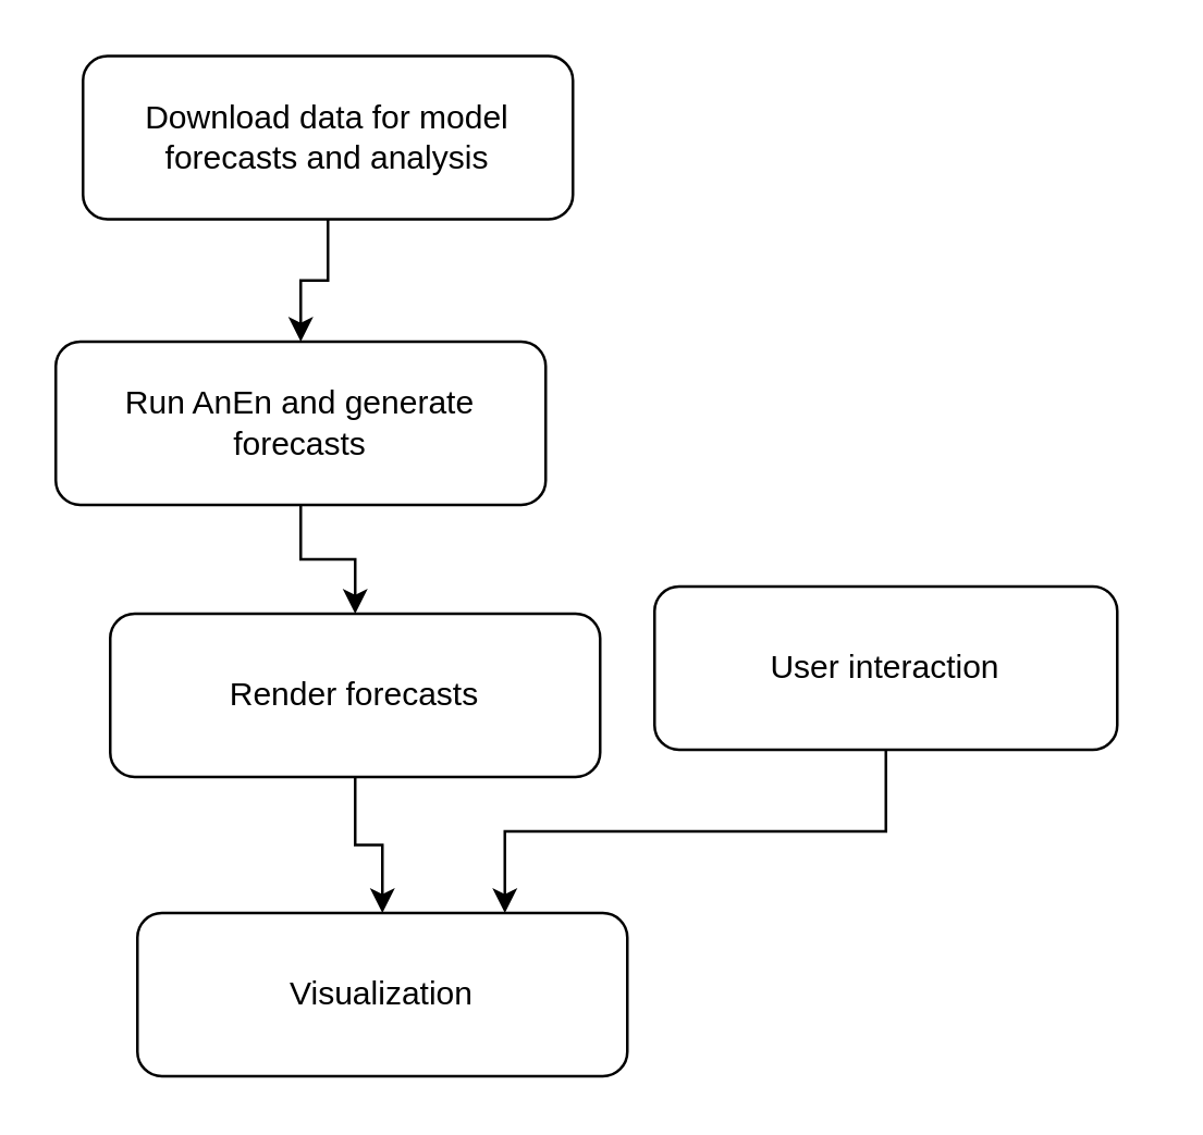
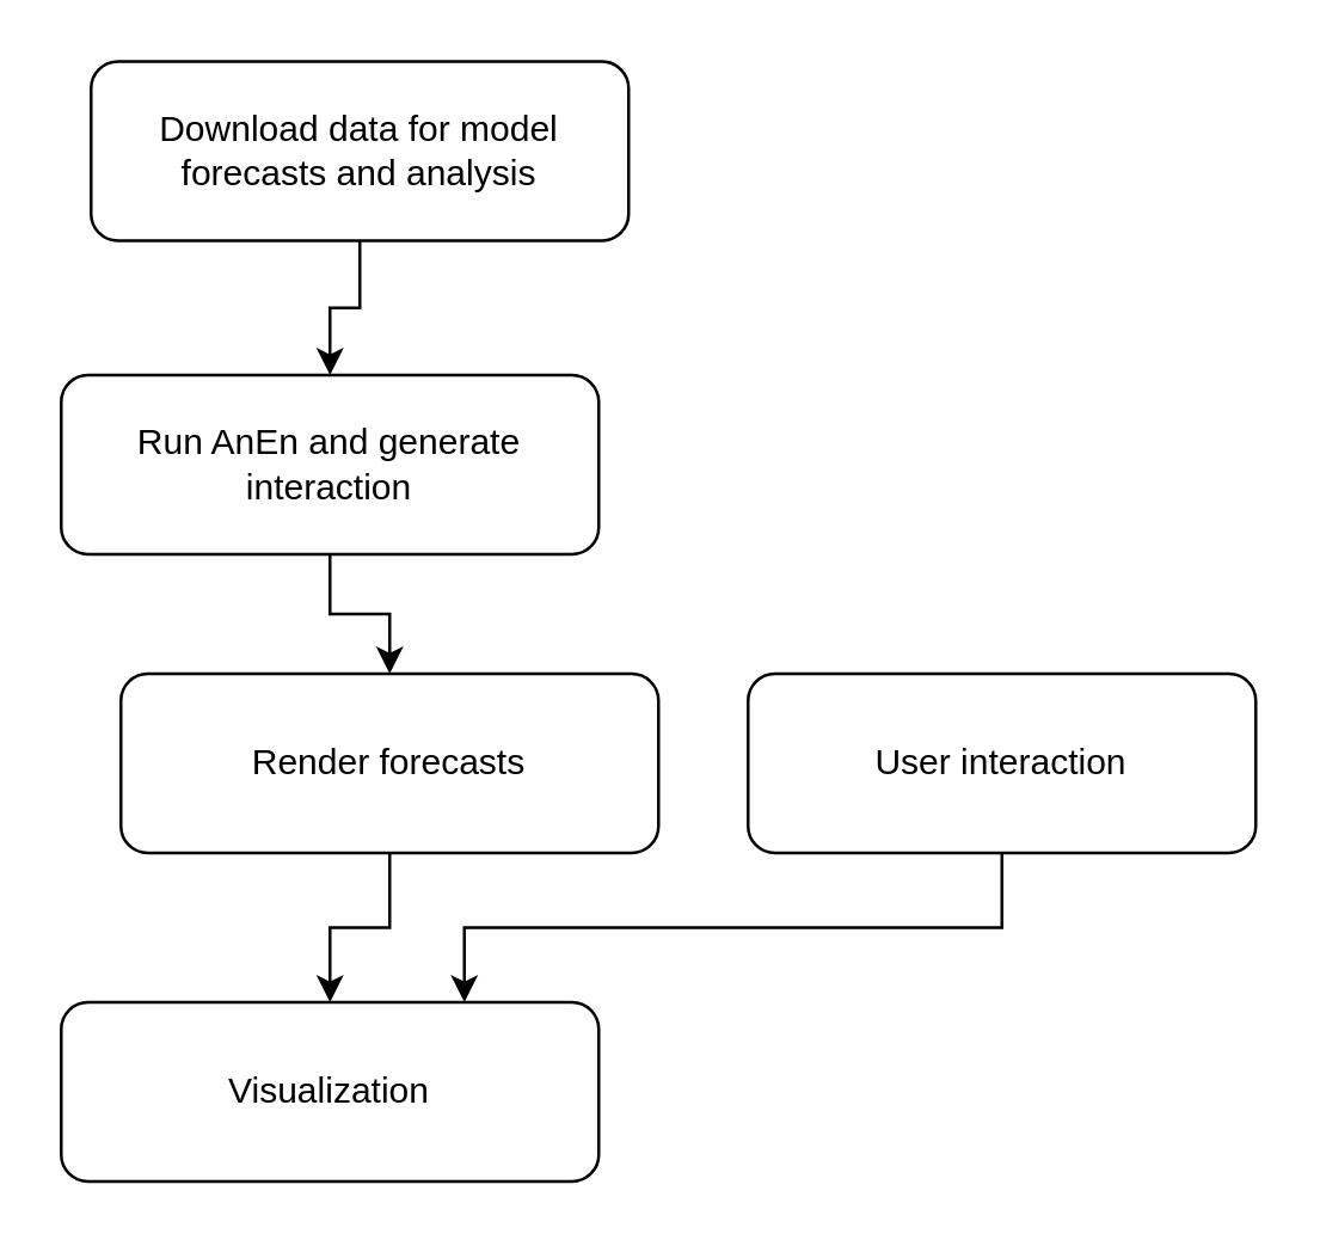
  <mxCell id="0" />
  <mxCell id="1" parent="0" />
  <mxCell id="2" value="" style="edgeStyle=orthogonalEdgeStyle;rounded=0;orthogonalLoop=1;jettySize=auto;html=1;" edge="1" parent="1" source="3" target="5"><mxGeometry relative="1" as="geometry" /></mxCell>
  <mxCell id="3" value="Download data for model forecasts and analysis" style="rounded=1;whiteSpace=wrap;html=1;" vertex="1" parent="1"><mxGeometry x="30" y="20" width="180" height="60" as="geometry" /></mxCell>
  <mxCell id="4" value="" style="edgeStyle=orthogonalEdgeStyle;rounded=0;orthogonalLoop=1;jettySize=auto;html=1;" edge="1" parent="1" source="5" target="7"><mxGeometry relative="1" as="geometry" /></mxCell>
- <mxCell id="5" value="Run AnEn and generate forecasts" style="rounded=1;whiteSpace=wrap;html=1;" vertex="1" parent="1"><mxGeometry x="20" y="125" width="180" height="60" as="geometry" /></mxCell>
+ <mxCell id="5" value="Run AnEn and generate interaction" style="rounded=1;whiteSpace=wrap;html=1;" vertex="1" parent="1"><mxGeometry x="20" y="125" width="180" height="60" as="geometry" /></mxCell>
  <mxCell id="6" value="" style="edgeStyle=orthogonalEdgeStyle;rounded=0;orthogonalLoop=1;jettySize=auto;html=1;" edge="1" parent="1" source="7" target="10"><mxGeometry relative="1" as="geometry" /></mxCell>
  <mxCell id="7" value="Render forecasts" style="rounded=1;whiteSpace=wrap;html=1;" vertex="1" parent="1"><mxGeometry x="40" y="225" width="180" height="60" as="geometry" /></mxCell>
  <mxCell id="8" style="edgeStyle=orthogonalEdgeStyle;rounded=0;orthogonalLoop=1;jettySize=auto;html=1;exitX=0.5;exitY=1;exitDx=0;exitDy=0;entryX=0.75;entryY=0;entryDx=0;entryDy=0;" edge="1" parent="1" source="9" target="10"><mxGeometry relative="1" as="geometry" /></mxCell>
- <mxCell id="9" value="User interaction" style="rounded=1;whiteSpace=wrap;html=1;" vertex="1" parent="1"><mxGeometry x="240" y="215" width="170" height="60" as="geometry" /></mxCell>
- <mxCell id="10" value="Visualization" style="rounded=1;whiteSpace=wrap;html=1;" vertex="1" parent="1"><mxGeometry x="50" y="335" width="180" height="60" as="geometry" /></mxCell>
+ <mxCell id="9" value="User interaction" style="rounded=1;whiteSpace=wrap;html=1;" vertex="1" parent="1"><mxGeometry x="250" y="225" width="170" height="60" as="geometry" /></mxCell>
+ <mxCell id="10" value="Visualization" style="rounded=1;whiteSpace=wrap;html=1;" vertex="1" parent="1"><mxGeometry x="20" y="335" width="180" height="60" as="geometry" /></mxCell>
